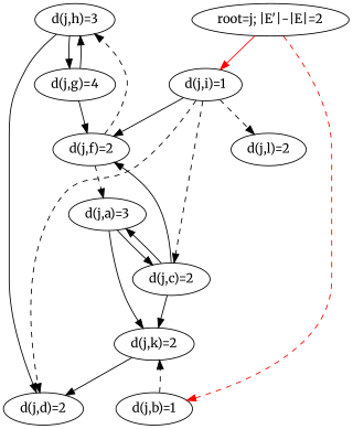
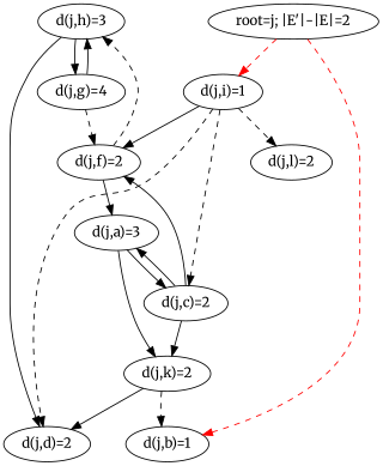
  digraph {
    fontname=Merriweather
    node [fontname=Merriweather]
    edge [fontname=Merriweather]
    n1 [label="d(j,d)=2"]
    n2 [label="d(j,h)=3"]
    n3 [label="d(j,g)=4"]
    n4 [label="d(j,f)=2"]
    n5 [label="d(j,a)=3"]
    n6 [label="d(j,k)=2"]
    n7 [label="d(j,b)=1"]
    n8 [label="d(j,i)=1"]
    n9 [label="d(j,c)=2"]
    n10 [label="d(j,l)=2"]
    n11 [label="root=j; |E'|-|E|=2"]
    n2 -> n1
    n2 -> n3 [style=solid]
    n3 -> n2
-   n3 -> n4
+   n3 -> n4 [style=dashed]
    n4 -> n2 [style=dashed]
-   n4 -> n5 [style=dashed]
+   n4 -> n5 [style=solid]
    n5 -> n6
    n5 -> n9
    n6 -> n1
-   n7 -> n6 [style=dashed]
+   n6 -> n7 [style=dashed]
    n8 -> n1 [style=dashed]
    n8 -> n4 [style=solid]
    n8 -> n9 [style=dashed]
    n8 -> n10 [style=dashed]
    n9 -> n4
    n9 -> n5
    n9 -> n6
    n11 -> n7 [color=red style=dashed]
-   n11 -> n8 [color=red style=solid]
+   n11 -> n8 [color=red style=dashed]
  }
